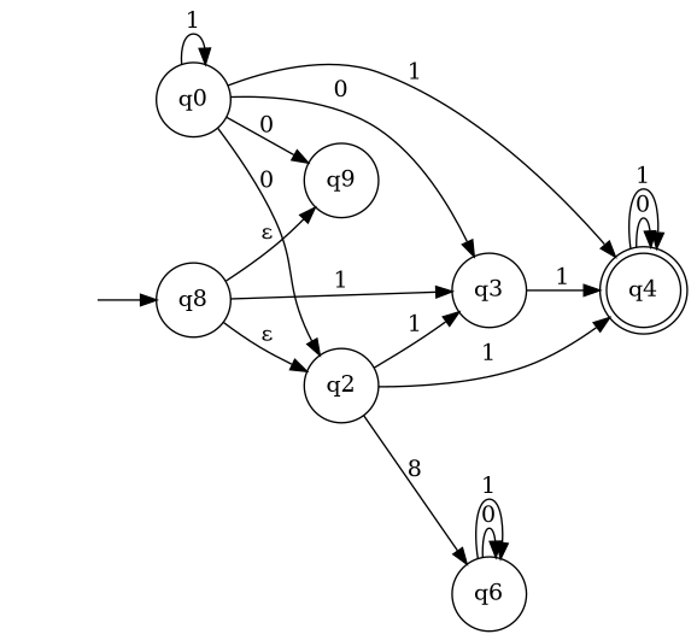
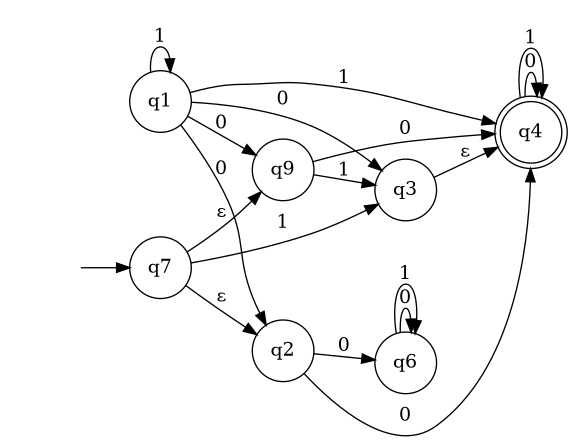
  digraph {
    rankdir=LR
    node [shape=circle]
    "" [shape=plaintext]
-   n2 [label=q8]
+   n2 [label=q7]
    n3 [label=q9]
    n4 [label=q3]
    n5 [label=q2]
    n6 [label=q4 shape=doublecircle]
    n7 [label=q6]
-   n8 [label=q0]
+   n8 [label=q1]
    "" -> n2
    n2 -> n3 [label="ε"]
    n2 -> n4 [label=1]
    n2 -> n5 [label="ε"]
-   n5 -> n4 [label=1]
-   n4 -> n6 [label=1]
-   n5 -> n6 [label=1]
-   n5 -> n7 [label=8]
+   n3 -> n4 [label=1]
+   n3 -> n6 [label=0]
+   n4 -> n6 [label="ε"]
+   n5 -> n6 [label=0]
+   n5 -> n7 [label=0]
    n6 -> n6 [label=0]
    n6 -> n6 [label=1]
    n7 -> n7 [label=0]
    n7 -> n7 [label=1]
    n8 -> n3 [label=0]
    n8 -> n4 [label=0]
    n8 -> n5 [label=0]
    n8 -> n6 [label=1]
    n8 -> n8 [label=1]
  }
